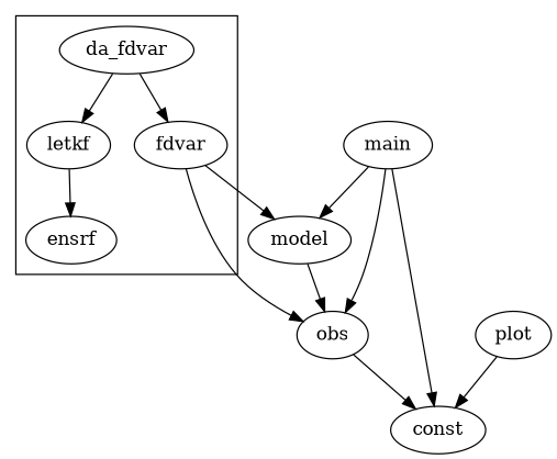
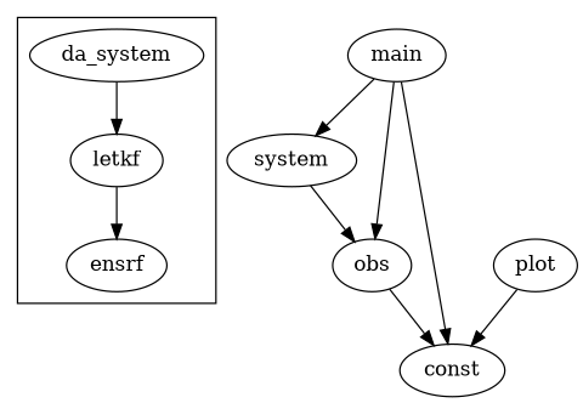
  digraph {
    compound=true
-   da_system [label=da_fdvar]
+   da_system
    letkf
    ensrf
-   fdvar
-   model
+   model [label=system]
    obs
    const
    main
    plot
    subgraph cluster_1 {
      da_system
      letkf
      ensrf
-     fdvar
    }
    da_system -> letkf
-   da_system -> fdvar
    letkf -> ensrf
-   fdvar -> model
-   fdvar -> obs
    model -> obs
    obs -> const
    main -> model
    main -> obs
    main -> const
    plot -> const
  }
